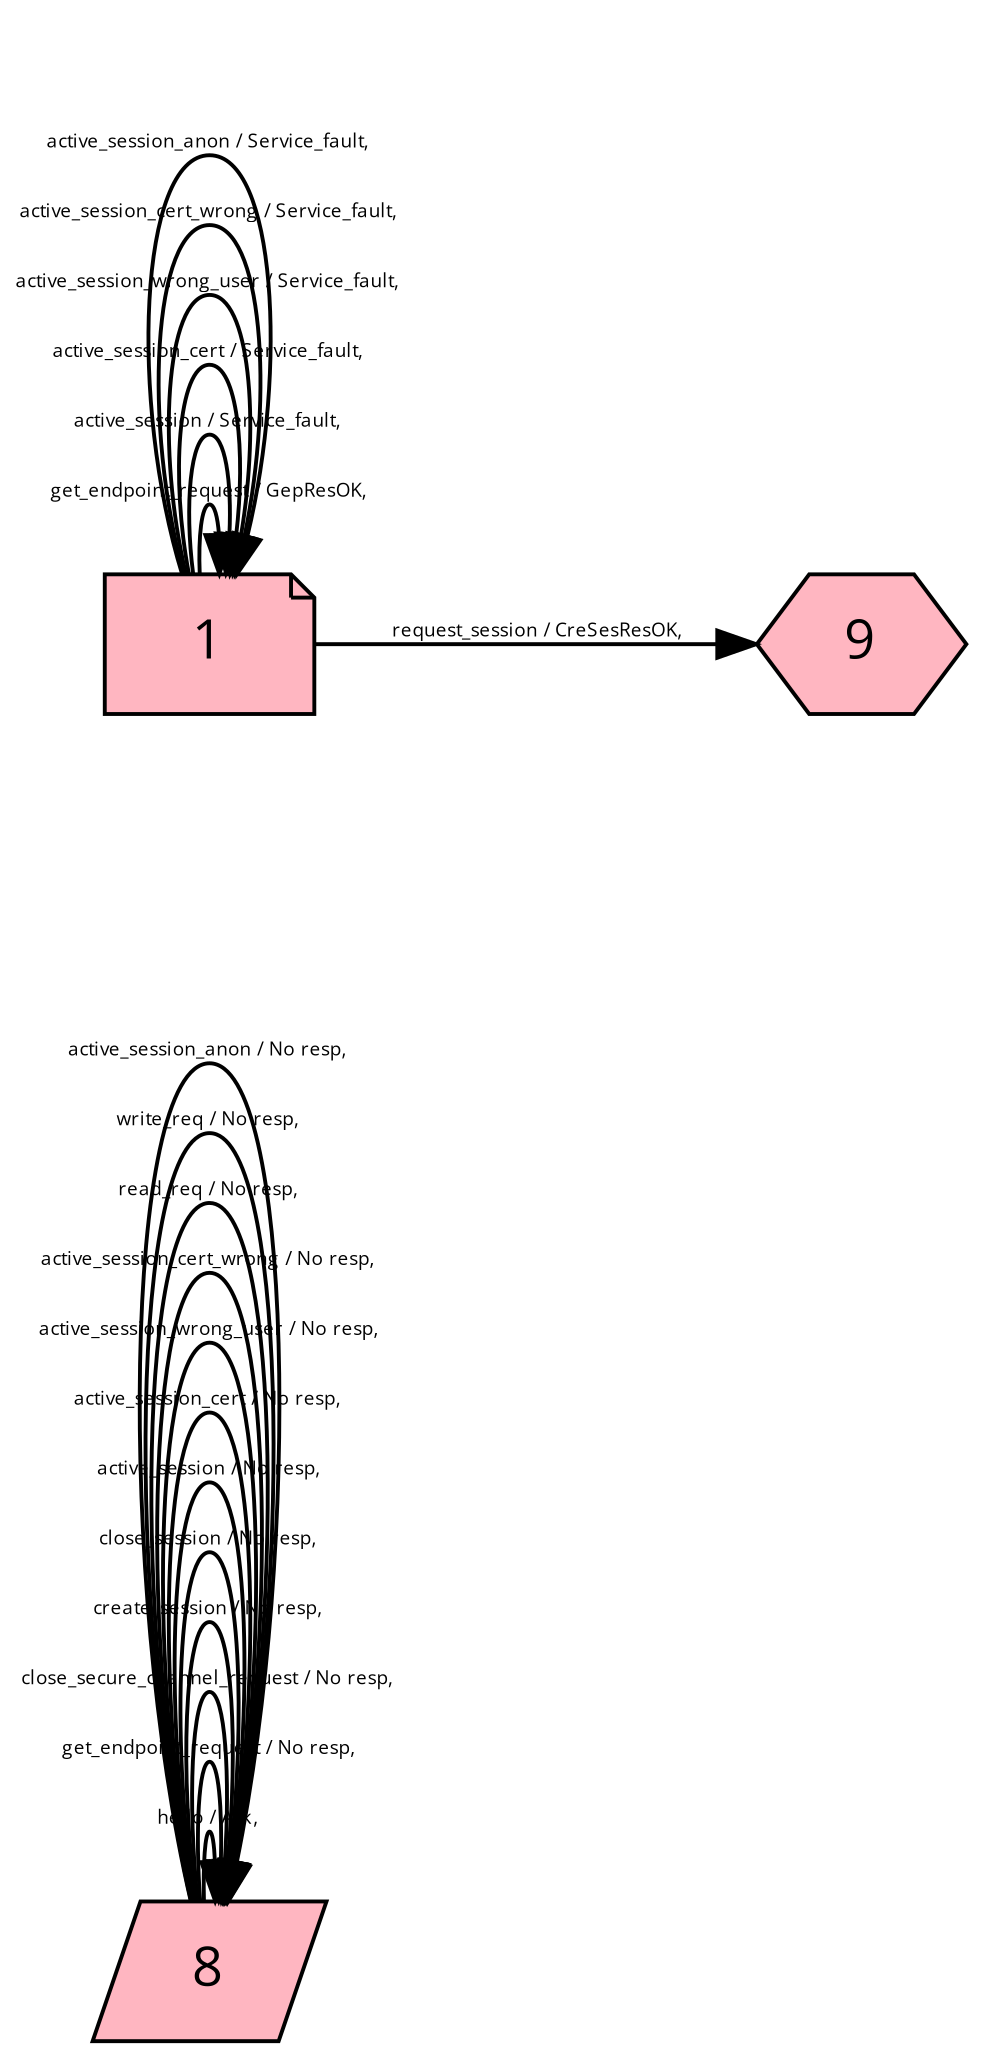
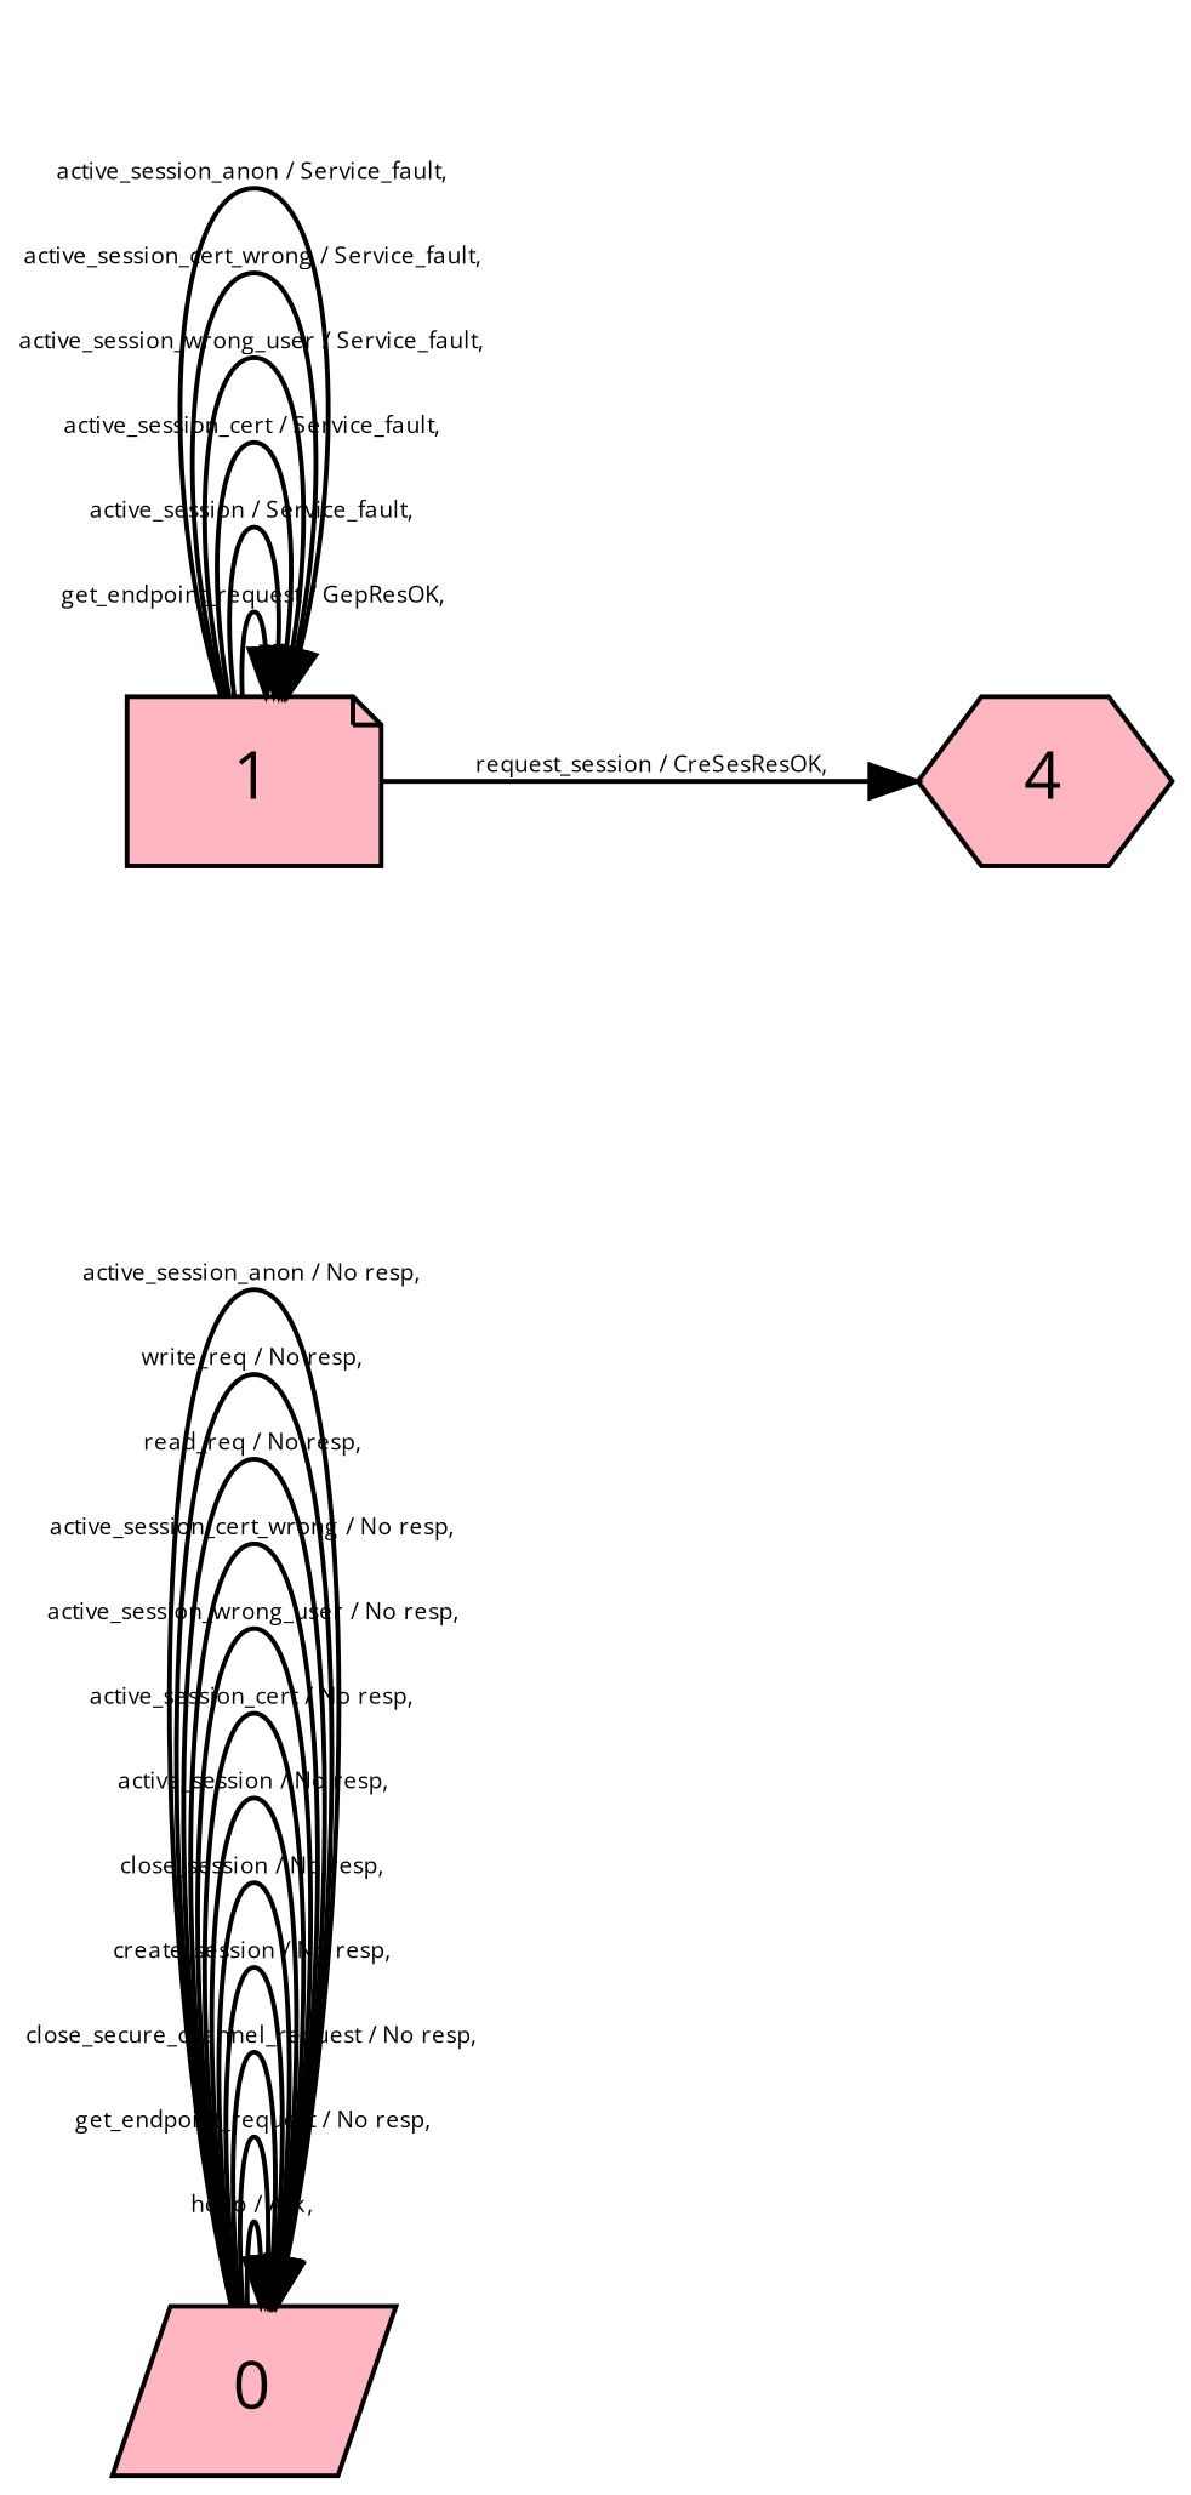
  digraph {
    fontname="Open Sans"
    rankdir=LR
    node [fillcolor=lightpink fontname="Open Sans" style=filled]
    edge [fontname="Open Sans" fontsize=5]
-   0 [shape=parallelogram label=8]
+   0 [shape=parallelogram]
    1 [shape=note]
-   4 [shape=hexagon label=9]
+   4 [shape=hexagon]
    0 -> 0 [label="hello / Ack,"]
    0 -> 0 [label="get_endpoint_request / No resp,"]
    0 -> 0 [label="close_secure_channel_request / No resp,"]
    0 -> 0 [label="create_session / No resp,"]
    0 -> 0 [label="close_session / No resp,"]
    0 -> 0 [label="active_session / No resp,"]
    0 -> 0 [label="active_session_cert / No resp,"]
    0 -> 0 [label="active_session_wrong_user / No resp,"]
    0 -> 0 [label="active_session_cert_wrong / No resp,"]
    0 -> 0 [label="read_req / No resp,"]
    0 -> 0 [label="write_req / No resp,"]
    0 -> 0 [label="active_session_anon / No resp,"]
    1 -> 1 [label="get_endpoint_request / GepResOK,"]
    1 -> 1 [label="active_session / Service_fault,"]
    1 -> 1 [label="active_session_cert / Service_fault,"]
    1 -> 1 [label="active_session_wrong_user / Service_fault,"]
    1 -> 1 [label="active_session_cert_wrong / Service_fault,"]
    1 -> 1 [label="active_session_anon / Service_fault,"]
    1 -> 4 [label="request_session / CreSesResOK,"]
  }
